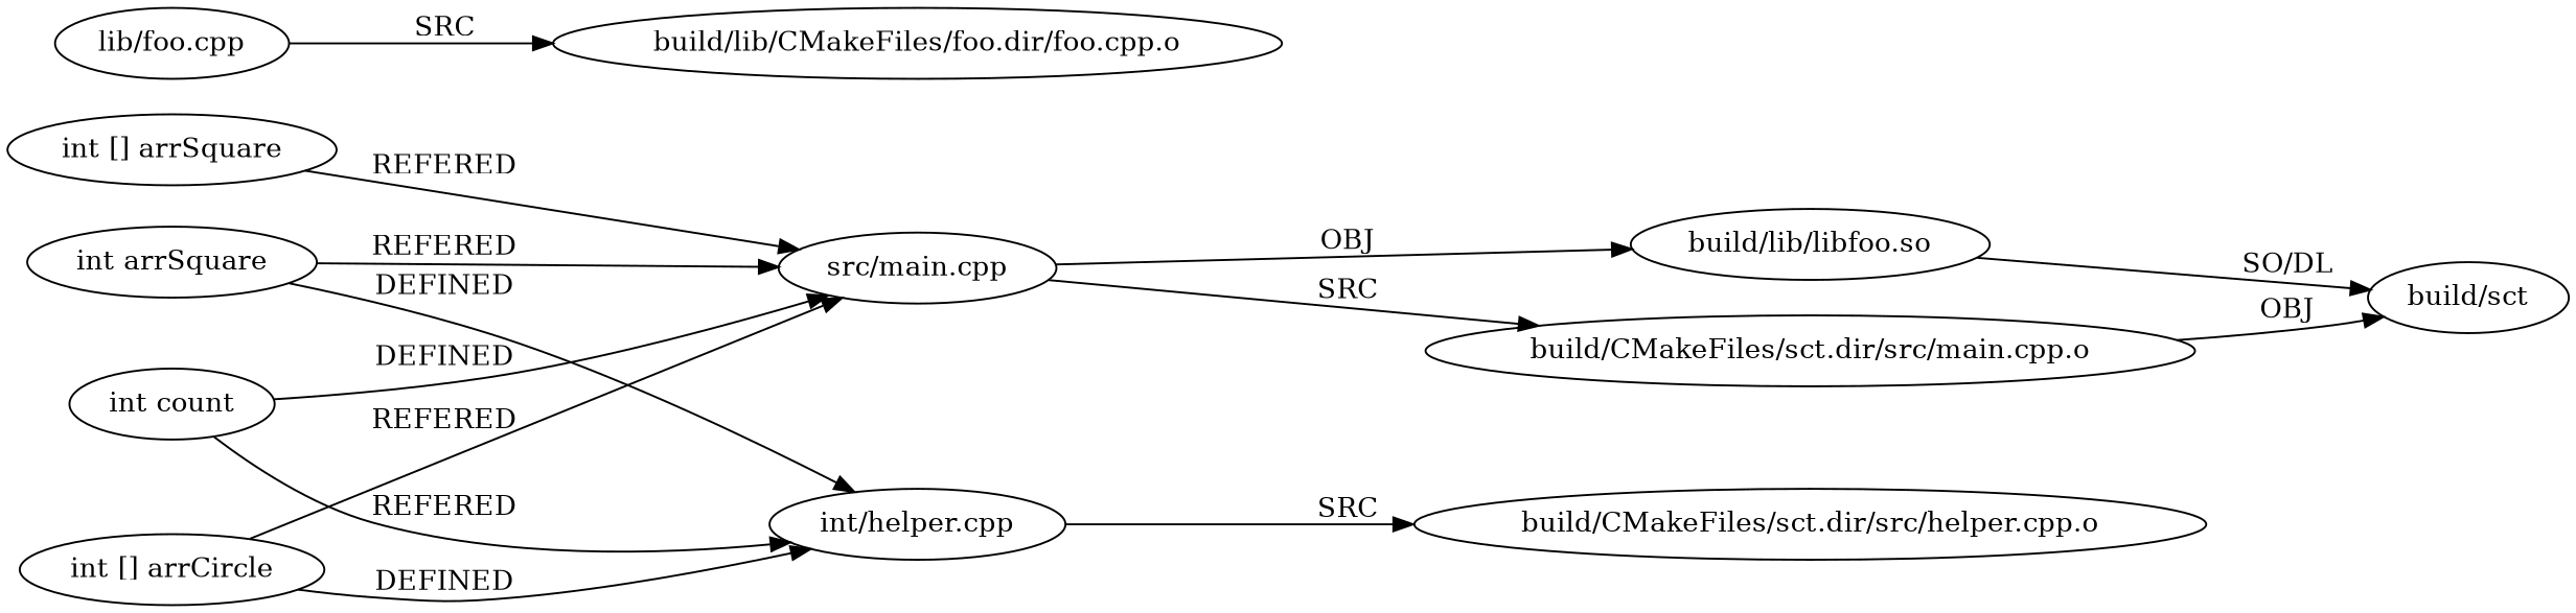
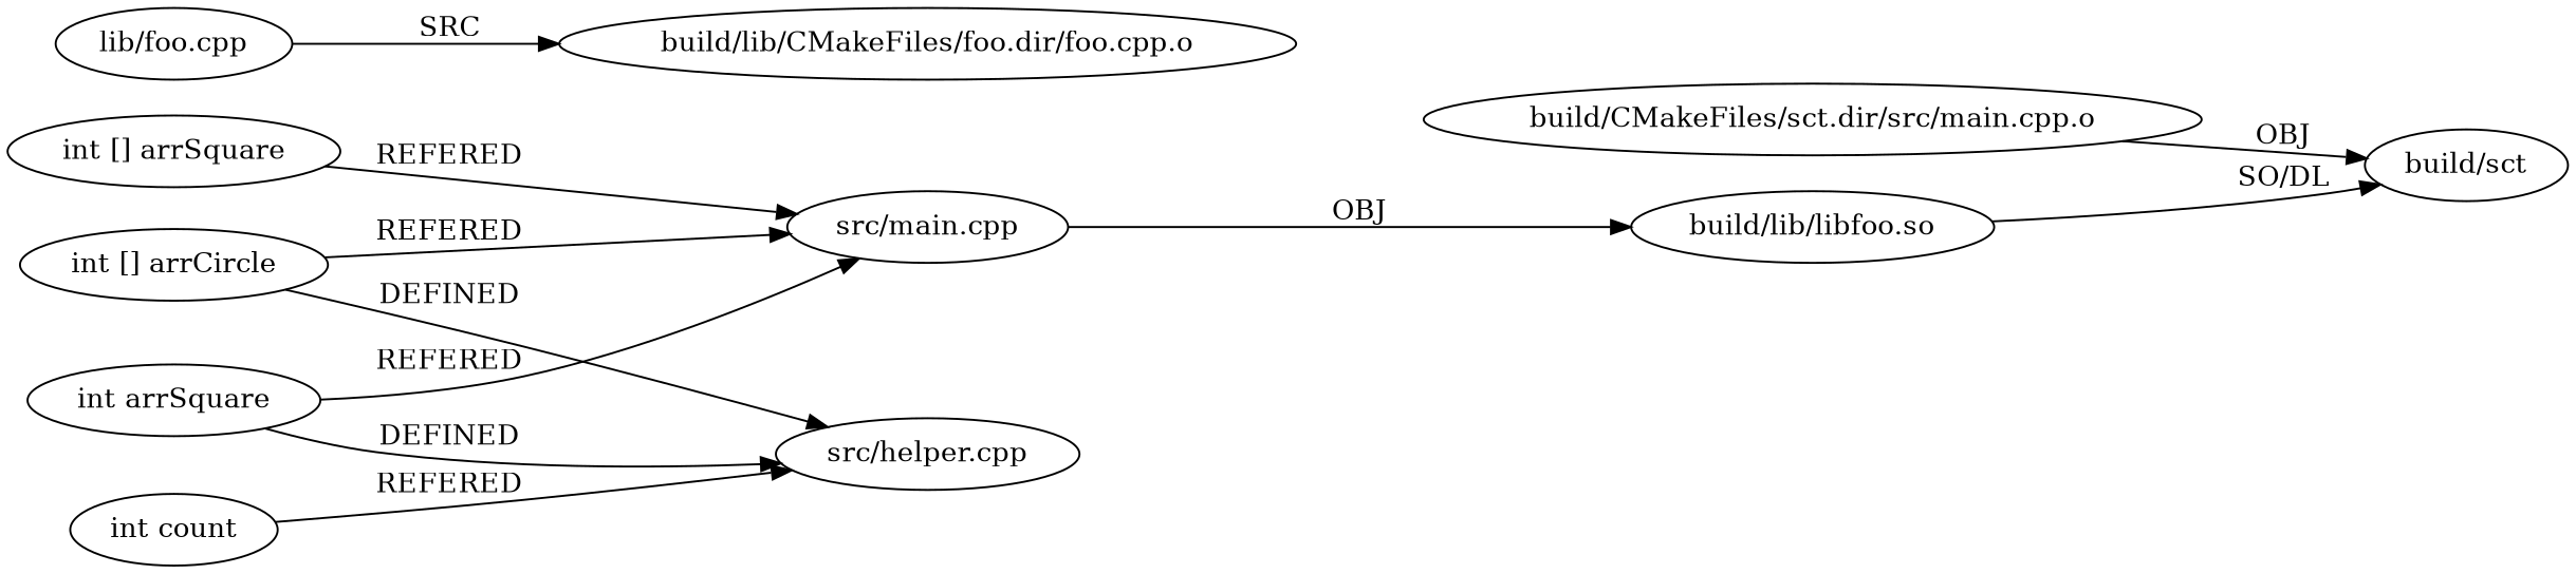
  digraph {
    rankdir=LR
    "int [] arrSquare"
    "src/main.cpp"
    "build/CMakeFiles/sct.dir/src/main.cpp.o"
    "build/lib/libfoo.so"
-   "src/helper.cpp" [label="int/helper.cpp"]
-   "build/CMakeFiles/sct.dir/src/helper.cpp.o"
+   "src/helper.cpp"
    "build/sct"
    n8 [label="int arrSquare"]
    "int count"
    "int [] arrCircle"
    "lib/foo.cpp"
    "build/lib/CMakeFiles/foo.dir/foo.cpp.o"
    "int [] arrSquare" -> "src/main.cpp" [label=REFERED]
-   "src/main.cpp" -> "build/CMakeFiles/sct.dir/src/main.cpp.o" [label=SRC]
    "src/main.cpp" -> "build/lib/libfoo.so" [label=OBJ]
    "build/CMakeFiles/sct.dir/src/main.cpp.o" -> "build/sct" [label=OBJ]
    "build/lib/libfoo.so" -> "build/sct" [label="SO/DL"]
-   "src/helper.cpp" -> "build/CMakeFiles/sct.dir/src/helper.cpp.o" [label=SRC]
    n8 -> "src/main.cpp" [label=REFERED]
    n8 -> "src/helper.cpp" [label=DEFINED]
-   "int count" -> "src/main.cpp" [label=DEFINED]
    "int count" -> "src/helper.cpp" [label=REFERED]
    "int [] arrCircle" -> "src/main.cpp" [label=REFERED]
    "int [] arrCircle" -> "src/helper.cpp" [label=DEFINED]
    "lib/foo.cpp" -> "build/lib/CMakeFiles/foo.dir/foo.cpp.o" [label=SRC]
  }
